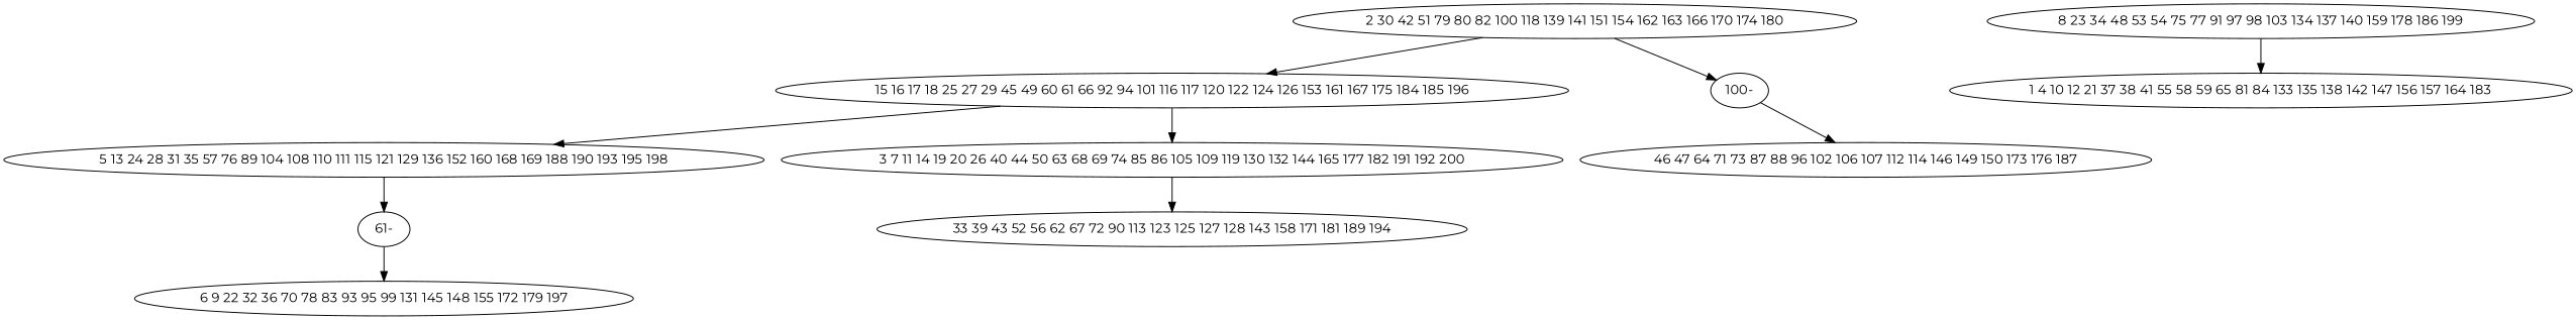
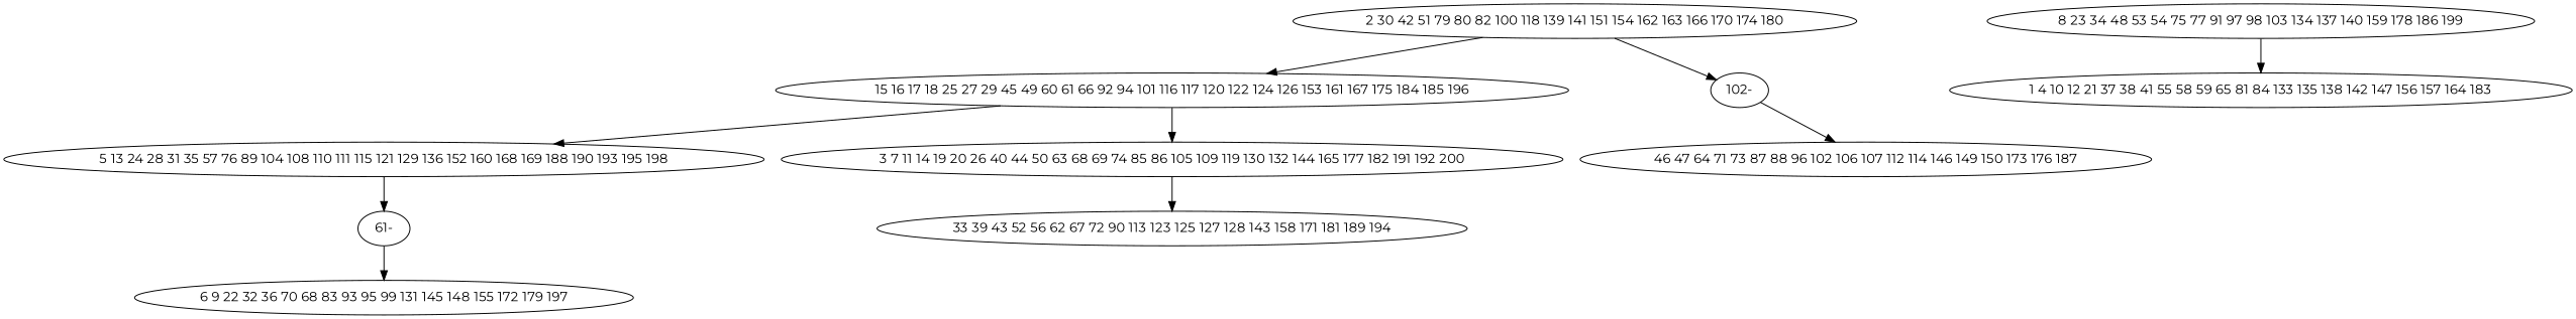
  digraph {
    fontname=Montserrat
    node [fontname=Montserrat]
    edge [fontname=Montserrat]
    n1 [label="2 30 42 51 79 80 82 100 118 139 141 151 154 162 163 166 170 174 180"]
    n2 [label="15 16 17 18 25 27 29 45 49 60 61 66 92 94 101 116 117 120 122 124 126 153 161 167 175 184 185 196"]
-   n3 [label="100-"]
+   n3 [label="102-"]
    n4 [label="5 13 24 28 31 35 57 76 89 104 108 110 111 115 121 129 136 152 160 168 169 188 190 193 195 198"]
    n5 [label="3 7 11 14 19 20 26 40 44 50 63 68 69 74 85 86 105 109 119 130 132 144 165 177 182 191 192 200"]
    n6 [label="46 47 64 71 73 87 88 96 102 106 107 112 114 146 149 150 173 176 187"]
    n7 [label="61-"]
    n8 [label="33 39 43 52 56 62 67 72 90 113 123 125 127 128 143 158 171 181 189 194"]
-   n9 [label="6 9 22 32 36 70 78 83 93 95 99 131 145 148 155 172 179 197"]
+   n9 [label="6 9 22 32 36 70 68 83 93 95 99 131 145 148 155 172 179 197"]
    n10 [label="8 23 34 48 53 54 75 77 91 97 98 103 134 137 140 159 178 186 199"]
    n11 [label="1 4 10 12 21 37 38 41 55 58 59 65 81 84 133 135 138 142 147 156 157 164 183"]
    n1 -> n2
    n1 -> n3
    n2 -> n4
    n2 -> n5
    n3 -> n6
    n4 -> n7
    n5 -> n8
    n7 -> n9
    n10 -> n11
  }
